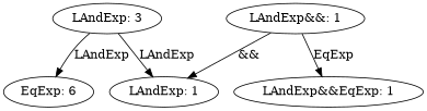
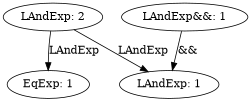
  digraph {
-   n1 [label="LAndExp: 3"]
+   n1 [label="LAndExp: 2"]
    n2 [label="LAndExp: 1"]
-   n3 [label="EqExp: 6"]
+   n3 [label="EqExp: 1"]
    n4 [label="LAndExp&&: 1"]
-   n5 [label="LAndExp&&EqExp: 1"]
    n1 -> n2 [label=LAndExp]
    n1 -> n3 [label=LAndExp]
    n4 -> n2 [label="&&"]
-   n4 -> n5 [label=EqExp]
  }
